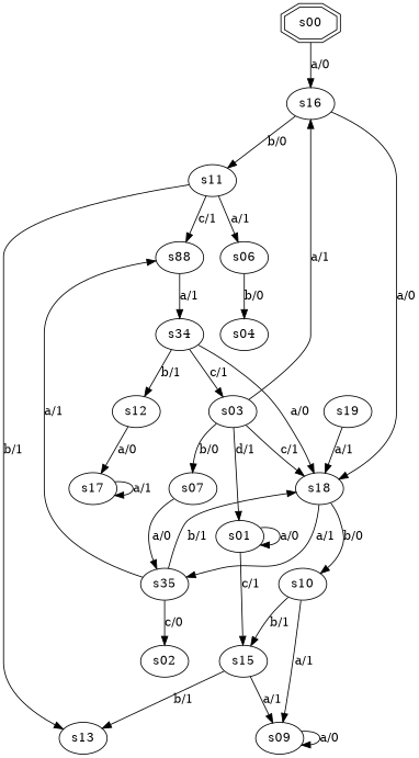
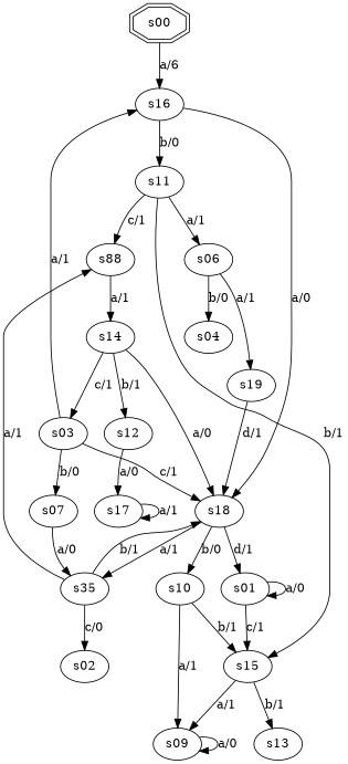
  digraph {
    s00 [shape=doubleoctagon]
    s16
    s11
    s18
-   s14 [label=s34]
+   s14
    s12
    s03
    s13
    n9 [label=s88]
    s06
    s01
    s15
    s17
    s09
    s07
    n16 [label=s35]
    s10
    s02
    s19
    s04
-   s00 -> s16 [label="a/0"]
+   s00 -> s16 [label="a/6"]
    s16 -> s11 [label="b/0"]
    s16 -> s18 [label="a/0"]
-   s11 -> s13 [label="b/1"]
+   s11 -> s15 [label="b/1"]
    s11 -> n9 [label="c/1"]
    s11 -> s06 [label="a/1"]
    s18 -> n16 [label="a/1"]
    s18 -> s10 [label="b/0"]
    s14 -> s18 [label="a/0"]
    s14 -> s12 [label="b/1"]
    s14 -> s03 [label="c/1"]
    s12 -> s17 [label="a/0"]
    s03 -> s16 [label="a/1"]
    s03 -> s18 [label="c/1"]
-   s03 -> s01 [label="d/1"]
+   s18 -> s01 [label="d/1"]
    s03 -> s07 [label="b/0"]
    n9 -> s14 [label="a/1"]
+   s06 -> s19 [label="a/1"]
    s06 -> s04 [label="b/0"]
    s01 -> s01 [label="a/0"]
    s01 -> s15 [label="c/1"]
    s15 -> s13 [label="b/1"]
    s15 -> s09 [label="a/1"]
    s17 -> s17 [label="a/1"]
    s09 -> s09 [label="a/0"]
    s07 -> n16 [label="a/0"]
    n16 -> s18 [label="b/1"]
    n16 -> n9 [label="a/1"]
    n16 -> s02 [label="c/0"]
    s10 -> s15 [label="b/1"]
    s10 -> s09 [label="a/1"]
-   s19 -> s18 [label="a/1"]
+   s19 -> s18 [label="d/1"]
  }
